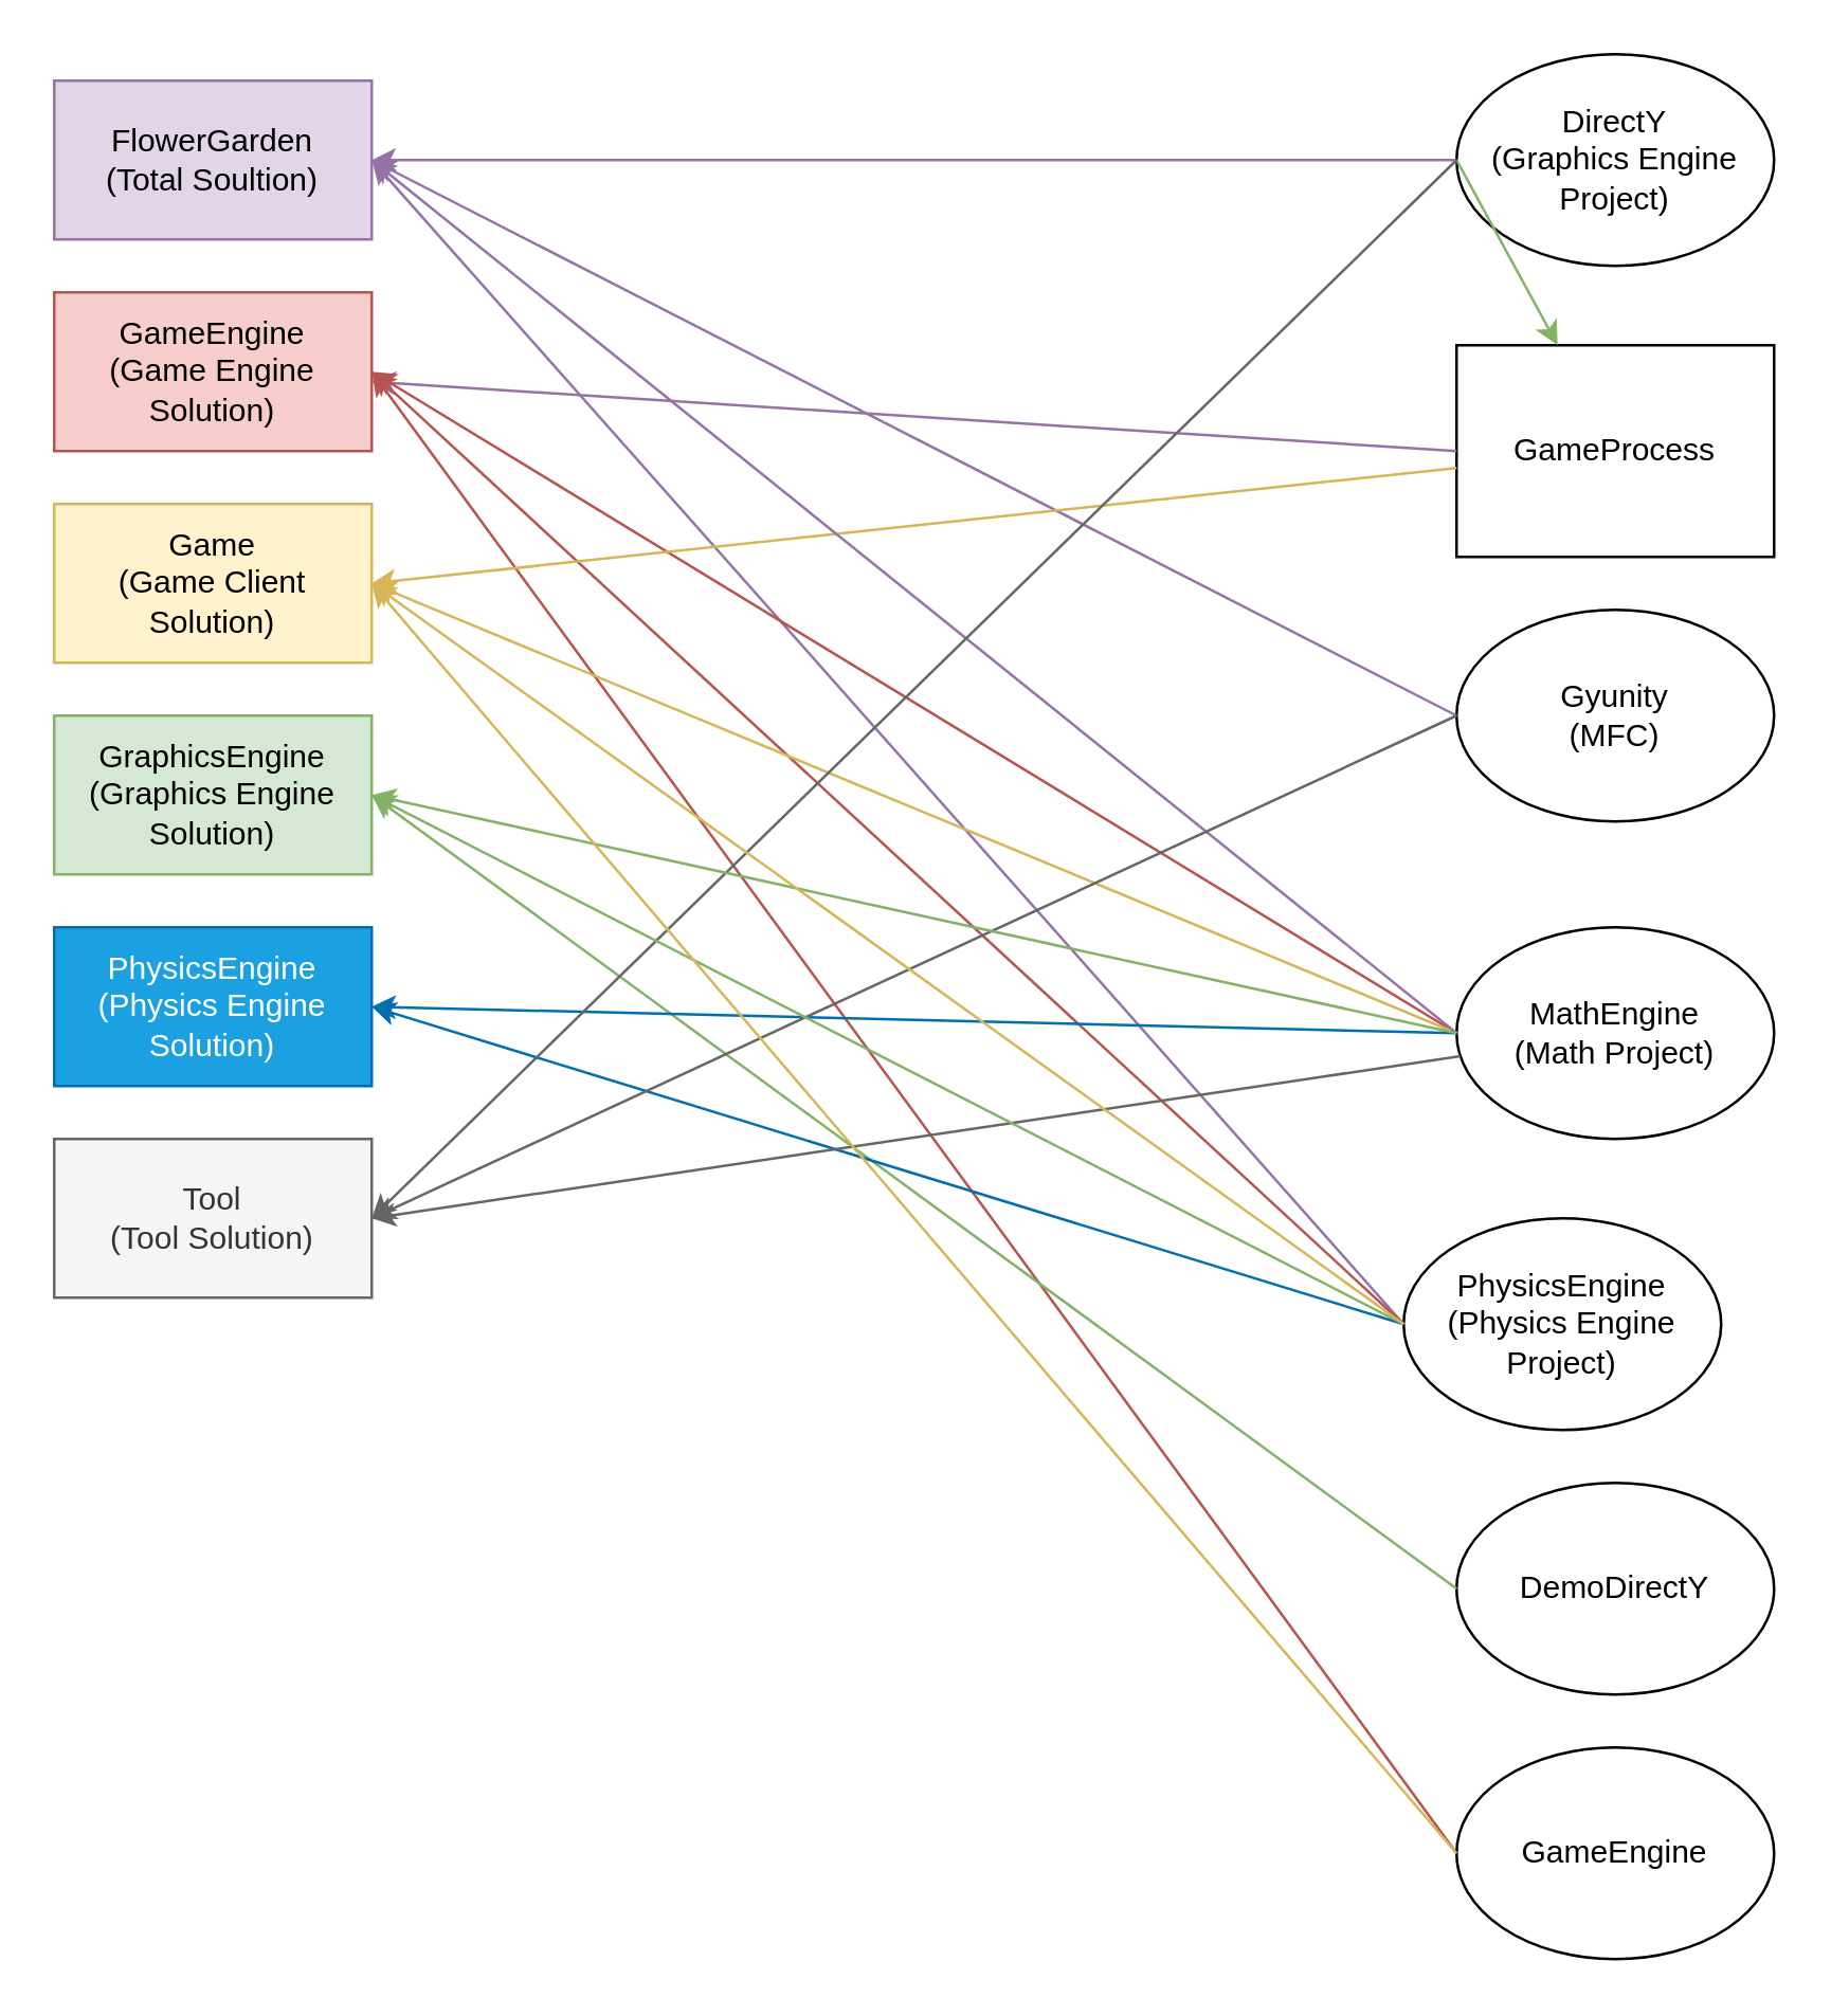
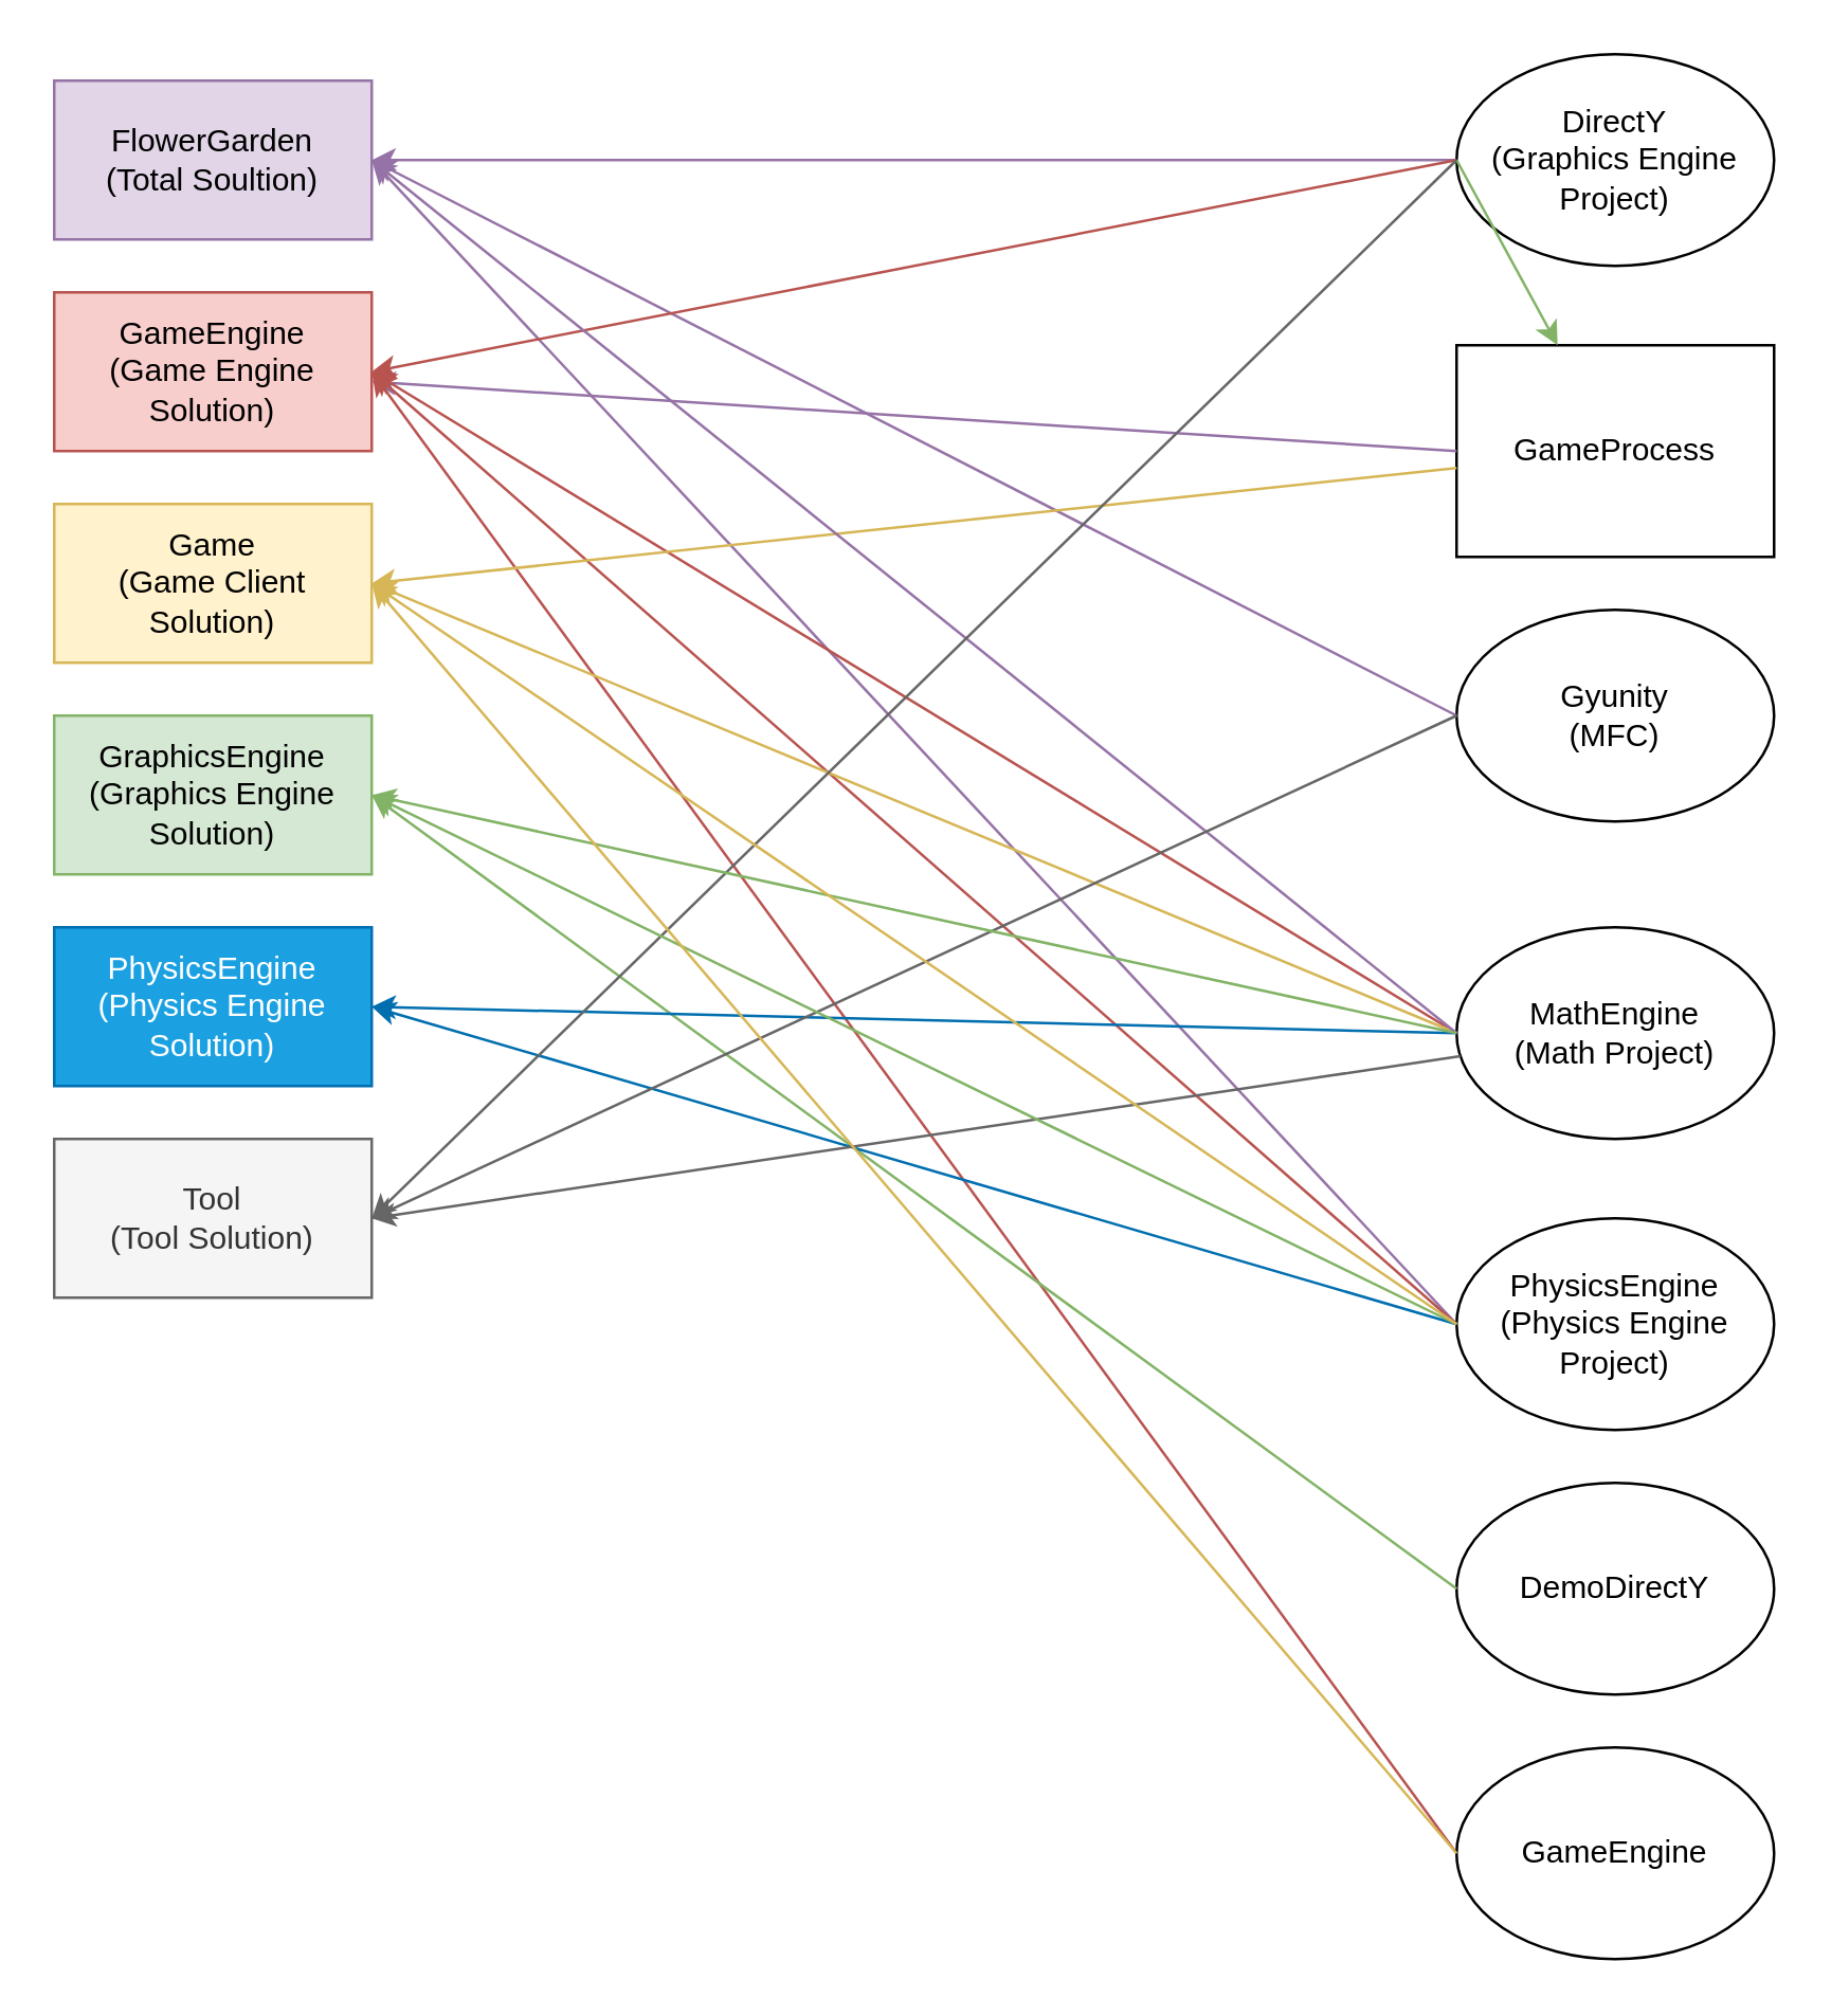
  <mxCell id="0" />
  <mxCell id="1" parent="0" />
  <mxCell id="2" value="FlowerGarden&lt;br&gt;(Total Soultion)" style="rounded=0;whiteSpace=wrap;html=1;fillColor=#e1d5e7;strokeColor=#9673a6;" vertex="1" parent="1"><mxGeometry x="20" y="30" width="120" height="60" as="geometry" /></mxCell>
  <mxCell id="3" value="GameEngine&lt;br style=&quot;border-color: var(--border-color);&quot;&gt;(Game Engine Solution)" style="rounded=0;whiteSpace=wrap;html=1;fillColor=#f8cecc;strokeColor=#b85450;" vertex="1" parent="1"><mxGeometry x="20" y="110" width="120" height="60" as="geometry" /></mxCell>
  <mxCell id="4" value="Game&lt;br style=&quot;border-color: var(--border-color);&quot;&gt;(Game Client Solution)" style="rounded=0;whiteSpace=wrap;html=1;fillColor=#fff2cc;strokeColor=#d6b656;" vertex="1" parent="1"><mxGeometry x="20" y="190" width="120" height="60" as="geometry" /></mxCell>
  <mxCell id="5" value="GraphicsEngine&lt;br&gt;(Graphics Engine Solution)" style="rounded=0;whiteSpace=wrap;html=1;fillColor=#d5e8d4;strokeColor=#82b366;" vertex="1" parent="1"><mxGeometry x="20" y="270" width="120" height="60" as="geometry" /></mxCell>
  <mxCell id="6" value="PhysicsEngine&lt;br&gt;(Physics Engine Solution)" style="rounded=0;whiteSpace=wrap;html=1;fillColor=#1ba1e2;fontColor=#ffffff;strokeColor=#006EAF;" vertex="1" parent="1"><mxGeometry x="20" y="350" width="120" height="60" as="geometry" /></mxCell>
  <mxCell id="7" value="Tool&lt;br&gt;(Tool Solution)" style="rounded=0;whiteSpace=wrap;html=1;fillColor=#f5f5f5;fontColor=#333333;strokeColor=#666666;" vertex="1" parent="1"><mxGeometry x="20" y="430" width="120" height="60" as="geometry" /></mxCell>
  <mxCell id="8" value="GameProcess" style="whiteSpace=wrap;html=1;rounded=0;" vertex="1" parent="1"><mxGeometry x="550" y="130" width="120" height="80" as="geometry" /></mxCell>
  <mxCell id="9" value="Gyunity&lt;br&gt;(MFC)" style="ellipse;whiteSpace=wrap;html=1;" vertex="1" parent="1"><mxGeometry x="550" y="230" width="120" height="80" as="geometry" /></mxCell>
  <mxCell id="10" value="DirectY&lt;br&gt;(Graphics Engine Project)" style="ellipse;whiteSpace=wrap;html=1;" vertex="1" parent="1"><mxGeometry x="550" y="20" width="120" height="80" as="geometry" /></mxCell>
  <mxCell id="11" value="MathEngine&lt;br&gt;(Math Project)" style="ellipse;whiteSpace=wrap;html=1;" vertex="1" parent="1"><mxGeometry x="550" y="350" width="120" height="80" as="geometry" /></mxCell>
- <mxCell id="12" value="PhysicsEngine&lt;br&gt;(Physics Engine Project)" style="ellipse;whiteSpace=wrap;html=1;" vertex="1" parent="1"><mxGeometry x="530" y="460" width="120" height="80" as="geometry" /></mxCell>
+ <mxCell id="12" value="PhysicsEngine&lt;br&gt;(Physics Engine Project)" style="ellipse;whiteSpace=wrap;html=1;" vertex="1" parent="1"><mxGeometry x="550" y="460" width="120" height="80" as="geometry" /></mxCell>
  <mxCell id="13" value="" style="endArrow=classic;html=1;rounded=0;exitX=0;exitY=0.5;exitDx=0;exitDy=0;entryX=1;entryY=0.5;entryDx=0;entryDy=0;fillColor=#e1d5e7;strokeColor=#9673a6;" edge="1" parent="1" source="9" target="2"><mxGeometry width="50" height="50" relative="1" as="geometry"><mxPoint x="280" y="330" as="sourcePoint" /><mxPoint x="200" y="100" as="targetPoint" /></mxGeometry></mxCell>
  <mxCell id="14" value="" style="endArrow=classic;html=1;rounded=0;exitX=0;exitY=0.5;exitDx=0;exitDy=0;entryX=1;entryY=0.5;entryDx=0;entryDy=0;fillColor=#e1d5e7;strokeColor=#9673a6;" edge="1" parent="1" source="10" target="2"><mxGeometry width="50" height="50" relative="1" as="geometry"><mxPoint x="368" y="272" as="sourcePoint" /><mxPoint x="150" y="70" as="targetPoint" /></mxGeometry></mxCell>
  <mxCell id="15" value="" style="endArrow=classic;html=1;rounded=0;exitX=0;exitY=0.5;exitDx=0;exitDy=0;fillColor=#e1d5e7;strokeColor=#9673a6;" edge="1" parent="1" source="8" target="3"><mxGeometry width="50" height="50" relative="1" as="geometry"><mxPoint x="378" y="282" as="sourcePoint" /><mxPoint x="160" y="80" as="targetPoint" /></mxGeometry></mxCell>
  <mxCell id="16" value="" style="endArrow=classic;html=1;rounded=0;exitX=0;exitY=0.5;exitDx=0;exitDy=0;fillColor=#e1d5e7;strokeColor=#9673a6;" edge="1" parent="1" source="12"><mxGeometry width="50" height="50" relative="1" as="geometry"><mxPoint x="368" y="272" as="sourcePoint" /><mxPoint x="140" y="60" as="targetPoint" /></mxGeometry></mxCell>
+ <mxCell id="17" value="" style="endArrow=classic;html=1;rounded=0;entryX=1;entryY=0.5;entryDx=0;entryDy=0;exitX=0;exitY=0.5;exitDx=0;exitDy=0;fillColor=#f8cecc;strokeColor=#b85450;" edge="1" parent="1" source="10" target="3"><mxGeometry width="50" height="50" relative="1" as="geometry"><mxPoint x="280" y="330" as="sourcePoint" /><mxPoint x="330" y="280" as="targetPoint" /></mxGeometry></mxCell>
  <mxCell id="18" value="" style="endArrow=classic;html=1;rounded=0;exitX=0;exitY=0.5;exitDx=0;exitDy=0;entryX=1;entryY=0.5;entryDx=0;entryDy=0;fillColor=#f8cecc;strokeColor=#b85450;" edge="1" parent="1" source="12" target="3"><mxGeometry width="50" height="50" relative="1" as="geometry"><mxPoint x="360" y="120" as="sourcePoint" /><mxPoint x="150" y="140" as="targetPoint" /></mxGeometry></mxCell>
  <mxCell id="19" value="" style="endArrow=classic;html=1;rounded=0;entryX=1;entryY=0.5;entryDx=0;entryDy=0;exitX=0;exitY=0.5;exitDx=0;exitDy=0;fillColor=#f8cecc;strokeColor=#b85450;" edge="1" parent="1" source="11" target="3"><mxGeometry width="50" height="50" relative="1" as="geometry"><mxPoint x="430" y="410" as="sourcePoint" /><mxPoint x="150" y="150" as="targetPoint" /></mxGeometry></mxCell>
  <mxCell id="20" value="" style="endArrow=classic;html=1;rounded=0;fillColor=#f8cecc;strokeColor=#b85450;exitX=0;exitY=0.5;exitDx=0;exitDy=0;" edge="1" parent="1" source="32"><mxGeometry width="50" height="50" relative="1" as="geometry"><mxPoint x="430" y="180" as="sourcePoint" /><mxPoint x="140" y="140" as="targetPoint" /></mxGeometry></mxCell>
  <mxCell id="21" value="" style="endArrow=classic;html=1;rounded=0;entryX=1;entryY=0.5;entryDx=0;entryDy=0;fillColor=#fff2cc;strokeColor=#d6b656;" edge="1" parent="1" source="8" target="4"><mxGeometry width="50" height="50" relative="1" as="geometry"><mxPoint x="430" y="180" as="sourcePoint" /><mxPoint x="150" y="150" as="targetPoint" /></mxGeometry></mxCell>
  <mxCell id="22" value="" style="endArrow=classic;html=1;rounded=0;exitX=0;exitY=0.5;exitDx=0;exitDy=0;fillColor=#fff2cc;strokeColor=#d6b656;" edge="1" parent="1" source="11"><mxGeometry width="50" height="50" relative="1" as="geometry"><mxPoint x="430" y="410" as="sourcePoint" /><mxPoint x="140" y="220" as="targetPoint" /></mxGeometry></mxCell>
  <mxCell id="23" value="" style="endArrow=classic;html=1;rounded=0;exitX=0;exitY=0.5;exitDx=0;exitDy=0;fillColor=#e1d5e7;strokeColor=#9673a6;entryX=1;entryY=0.5;entryDx=0;entryDy=0;" edge="1" parent="1" source="11" target="2"><mxGeometry width="50" height="50" relative="1" as="geometry"><mxPoint x="430" y="410" as="sourcePoint" /><mxPoint x="150" y="70" as="targetPoint" /></mxGeometry></mxCell>
  <mxCell id="24" value="" style="endArrow=classic;html=1;rounded=0;exitX=0;exitY=0.5;exitDx=0;exitDy=0;fillColor=#d5e8d4;strokeColor=#82b366;" edge="1" parent="1" source="10" target="8"><mxGeometry width="50" height="50" relative="1" as="geometry"><mxPoint x="440" y="80" as="sourcePoint" /><mxPoint x="150" y="150" as="targetPoint" /></mxGeometry></mxCell>
  <mxCell id="25" value="DemoDirectY" style="ellipse;whiteSpace=wrap;html=1;" vertex="1" parent="1"><mxGeometry x="550" y="560" width="120" height="80" as="geometry" /></mxCell>
  <mxCell id="26" value="" style="endArrow=classic;html=1;rounded=0;exitX=0;exitY=0.5;exitDx=0;exitDy=0;fillColor=#d5e8d4;strokeColor=#82b366;entryX=1;entryY=0.5;entryDx=0;entryDy=0;" edge="1" parent="1" source="25" target="5"><mxGeometry width="50" height="50" relative="1" as="geometry"><mxPoint x="458" y="502" as="sourcePoint" /><mxPoint x="140" y="300" as="targetPoint" /></mxGeometry></mxCell>
  <mxCell id="27" value="" style="endArrow=classic;html=1;rounded=0;entryX=1;entryY=0.5;entryDx=0;entryDy=0;exitX=0;exitY=0.5;exitDx=0;exitDy=0;fillColor=#1ba1e2;strokeColor=#006EAF;" edge="1" parent="1" source="11" target="6"><mxGeometry width="50" height="50" relative="1" as="geometry"><mxPoint x="430" y="410" as="sourcePoint" /><mxPoint x="160" y="230" as="targetPoint" /></mxGeometry></mxCell>
  <mxCell id="28" value="" style="endArrow=classic;html=1;rounded=0;entryX=1;entryY=0.5;entryDx=0;entryDy=0;exitX=0;exitY=0.5;exitDx=0;exitDy=0;fillColor=#1ba1e2;strokeColor=#006EAF;" edge="1" parent="1" source="12" target="6"><mxGeometry width="50" height="50" relative="1" as="geometry"><mxPoint x="450" y="500" as="sourcePoint" /><mxPoint x="150" y="150" as="targetPoint" /></mxGeometry></mxCell>
  <mxCell id="29" value="" style="endArrow=classic;html=1;rounded=0;entryX=1;entryY=0.5;entryDx=0;entryDy=0;fillColor=#f5f5f5;strokeColor=#666666;" edge="1" parent="1" source="11" target="7"><mxGeometry width="50" height="50" relative="1" as="geometry"><mxPoint x="430" y="410" as="sourcePoint" /><mxPoint x="150" y="390" as="targetPoint" /></mxGeometry></mxCell>
  <mxCell id="30" value="" style="endArrow=classic;html=1;rounded=0;exitX=0;exitY=0.5;exitDx=0;exitDy=0;entryX=1;entryY=0.5;entryDx=0;entryDy=0;fillColor=#f5f5f5;strokeColor=#666666;" edge="1" parent="1" source="9" target="7"><mxGeometry width="50" height="50" relative="1" as="geometry"><mxPoint x="430" y="290" as="sourcePoint" /><mxPoint x="150" y="460" as="targetPoint" /></mxGeometry></mxCell>
  <mxCell id="31" value="" style="endArrow=classic;html=1;rounded=0;exitX=0;exitY=0.5;exitDx=0;exitDy=0;fillColor=#f5f5f5;strokeColor=#666666;" edge="1" parent="1" source="10"><mxGeometry width="50" height="50" relative="1" as="geometry"><mxPoint x="440" y="80" as="sourcePoint" /><mxPoint x="140" y="460" as="targetPoint" /></mxGeometry></mxCell>
  <mxCell id="32" value="GameEngine" style="ellipse;whiteSpace=wrap;html=1;" vertex="1" parent="1"><mxGeometry x="550" y="660" width="120" height="80" as="geometry" /></mxCell>
  <mxCell id="33" value="" style="endArrow=classic;html=1;rounded=0;exitX=0;exitY=0.5;exitDx=0;exitDy=0;fillColor=#d5e8d4;strokeColor=#82b366;entryX=1;entryY=0.5;entryDx=0;entryDy=0;" edge="1" parent="1" source="11" target="5"><mxGeometry width="50" height="50" relative="1" as="geometry"><mxPoint x="560" y="610" as="sourcePoint" /><mxPoint x="150" y="310" as="targetPoint" /></mxGeometry></mxCell>
  <mxCell id="34" value="" style="endArrow=classic;html=1;rounded=0;exitX=0;exitY=0.5;exitDx=0;exitDy=0;fillColor=#d5e8d4;strokeColor=#82b366;" edge="1" parent="1" source="12"><mxGeometry width="50" height="50" relative="1" as="geometry"><mxPoint x="560" y="400" as="sourcePoint" /><mxPoint x="140" y="300" as="targetPoint" /></mxGeometry></mxCell>
  <mxCell id="35" value="" style="endArrow=classic;html=1;rounded=0;entryX=1;entryY=0.5;entryDx=0;entryDy=0;fillColor=#fff2cc;strokeColor=#d6b656;exitX=0;exitY=0.5;exitDx=0;exitDy=0;" edge="1" parent="1" source="32" target="4"><mxGeometry width="50" height="50" relative="1" as="geometry"><mxPoint x="561" y="186" as="sourcePoint" /><mxPoint x="150" y="230" as="targetPoint" /></mxGeometry></mxCell>
  <mxCell id="36" value="" style="endArrow=classic;html=1;rounded=0;fillColor=#fff2cc;strokeColor=#d6b656;exitX=0;exitY=0.5;exitDx=0;exitDy=0;" edge="1" parent="1" source="12"><mxGeometry width="50" height="50" relative="1" as="geometry"><mxPoint x="561" y="186" as="sourcePoint" /><mxPoint x="140" y="220" as="targetPoint" /></mxGeometry></mxCell>
